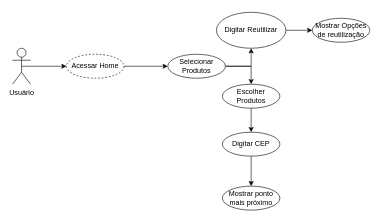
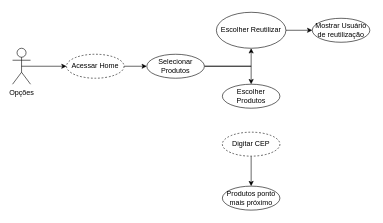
  <mxCell id="0" />
  <mxCell id="1" parent="0" />
  <mxCell id="2" style="edgeStyle=orthogonalEdgeStyle;rounded=0;orthogonalLoop=1;jettySize=auto;html=1;exitX=0.5;exitY=0.5;exitDx=0;exitDy=0;exitPerimeter=0;entryX=0;entryY=0.5;entryDx=0;entryDy=0;" edge="1" parent="1" source="3" target="5"><mxGeometry relative="1" as="geometry" /></mxCell>
- <mxCell id="3" value="Usuário" style="shape=umlActor;verticalLabelPosition=bottom;verticalAlign=top;html=1;outlineConnect=0;" vertex="1" parent="1"><mxGeometry x="20" y="80" width="30" height="60" as="geometry" /></mxCell>
+ <mxCell id="3" value="Opções" style="shape=umlActor;verticalLabelPosition=bottom;verticalAlign=top;html=1;outlineConnect=0;" vertex="1" parent="1"><mxGeometry x="20" y="80" width="30" height="60" as="geometry" /></mxCell>
  <mxCell id="4" style="edgeStyle=orthogonalEdgeStyle;rounded=0;orthogonalLoop=1;jettySize=auto;html=1;exitX=1;exitY=0.5;exitDx=0;exitDy=0;entryX=0;entryY=0.5;entryDx=0;entryDy=0;" edge="1" parent="1" source="5" target="8"><mxGeometry relative="1" as="geometry" /></mxCell>
  <mxCell id="5" value="Acessar Home" style="ellipse;whiteSpace=wrap;html=1;dashed=1;" vertex="1" parent="1"><mxGeometry x="110" y="90" width="96" height="40" as="geometry" /></mxCell>
  <mxCell id="6" style="edgeStyle=orthogonalEdgeStyle;rounded=0;orthogonalLoop=1;jettySize=auto;html=1;exitX=1;exitY=0.5;exitDx=0;exitDy=0;" edge="1" parent="1" source="8" target="10"><mxGeometry relative="1" as="geometry" /></mxCell>
  <mxCell id="7" style="edgeStyle=orthogonalEdgeStyle;rounded=0;orthogonalLoop=1;jettySize=auto;html=1;exitX=1;exitY=0.5;exitDx=0;exitDy=0;entryX=0.5;entryY=0;entryDx=0;entryDy=0;" edge="1" parent="1" source="8" target="12"><mxGeometry relative="1" as="geometry" /></mxCell>
- <mxCell id="8" value="Selecionar Produtos" style="ellipse;whiteSpace=wrap;html=1;" vertex="1" parent="1"><mxGeometry x="279" y="90" width="96" height="40" as="geometry" /></mxCell>
+ <mxCell id="8" value="Selecionar Produtos" style="ellipse;whiteSpace=wrap;html=1;" vertex="1" parent="1"><mxGeometry x="244" y="90" width="96" height="40" as="geometry" /></mxCell>
  <mxCell id="9" style="edgeStyle=orthogonalEdgeStyle;rounded=0;orthogonalLoop=1;jettySize=auto;html=1;exitX=1;exitY=0.5;exitDx=0;exitDy=0;entryX=0;entryY=0.5;entryDx=0;entryDy=0;" edge="1" parent="1" source="10" target="13"><mxGeometry relative="1" as="geometry" /></mxCell>
- <mxCell id="10" value="Digitar Reutilizar" style="ellipse;whiteSpace=wrap;html=1;" vertex="1" parent="1"><mxGeometry x="360" y="20" width="116" height="60" as="geometry" /></mxCell>
- <mxCell id="11" style="edgeStyle=orthogonalEdgeStyle;rounded=0;orthogonalLoop=1;jettySize=auto;html=1;exitX=0.5;exitY=1;exitDx=0;exitDy=0;entryX=0.5;entryY=0;entryDx=0;entryDy=0;" edge="1" parent="1" source="12" target="15"><mxGeometry relative="1" as="geometry" /></mxCell>
+ <mxCell id="10" value="Escolher Reutilizar" style="ellipse;whiteSpace=wrap;html=1;" vertex="1" parent="1"><mxGeometry x="360" y="20" width="116" height="60" as="geometry" /></mxCell>
  <mxCell id="12" value="Escolher Produtos" style="ellipse;whiteSpace=wrap;html=1;" vertex="1" parent="1"><mxGeometry x="370" y="140" width="96" height="40" as="geometry" /></mxCell>
- <mxCell id="13" value="Mostrar Opções de reutilização" style="ellipse;whiteSpace=wrap;html=1;" vertex="1" parent="1"><mxGeometry x="520" y="30" width="96" height="40" as="geometry" /></mxCell>
+ <mxCell id="13" value="Mostrar Usuário de reutilização" style="ellipse;whiteSpace=wrap;html=1;" vertex="1" parent="1"><mxGeometry x="520" y="30" width="96" height="40" as="geometry" /></mxCell>
  <mxCell id="14" style="edgeStyle=orthogonalEdgeStyle;rounded=0;orthogonalLoop=1;jettySize=auto;html=1;exitX=0.5;exitY=1;exitDx=0;exitDy=0;entryX=0.5;entryY=0;entryDx=0;entryDy=0;" edge="1" parent="1" source="15" target="16"><mxGeometry relative="1" as="geometry" /></mxCell>
- <mxCell id="15" value="Digitar CEP" style="ellipse;whiteSpace=wrap;html=1;" vertex="1" parent="1"><mxGeometry x="370" y="220" width="96" height="40" as="geometry" /></mxCell>
- <mxCell id="16" value="Mostrar ponto mais próximo" style="ellipse;whiteSpace=wrap;html=1;" vertex="1" parent="1"><mxGeometry x="370" y="310" width="96" height="40" as="geometry" /></mxCell>
+ <mxCell id="15" value="Digitar CEP" style="ellipse;whiteSpace=wrap;html=1;dashed=1;" vertex="1" parent="1"><mxGeometry x="370" y="220" width="96" height="40" as="geometry" /></mxCell>
+ <mxCell id="16" value="Produtos ponto mais próximo" style="ellipse;whiteSpace=wrap;html=1;" vertex="1" parent="1"><mxGeometry x="370" y="310" width="96" height="40" as="geometry" /></mxCell>
